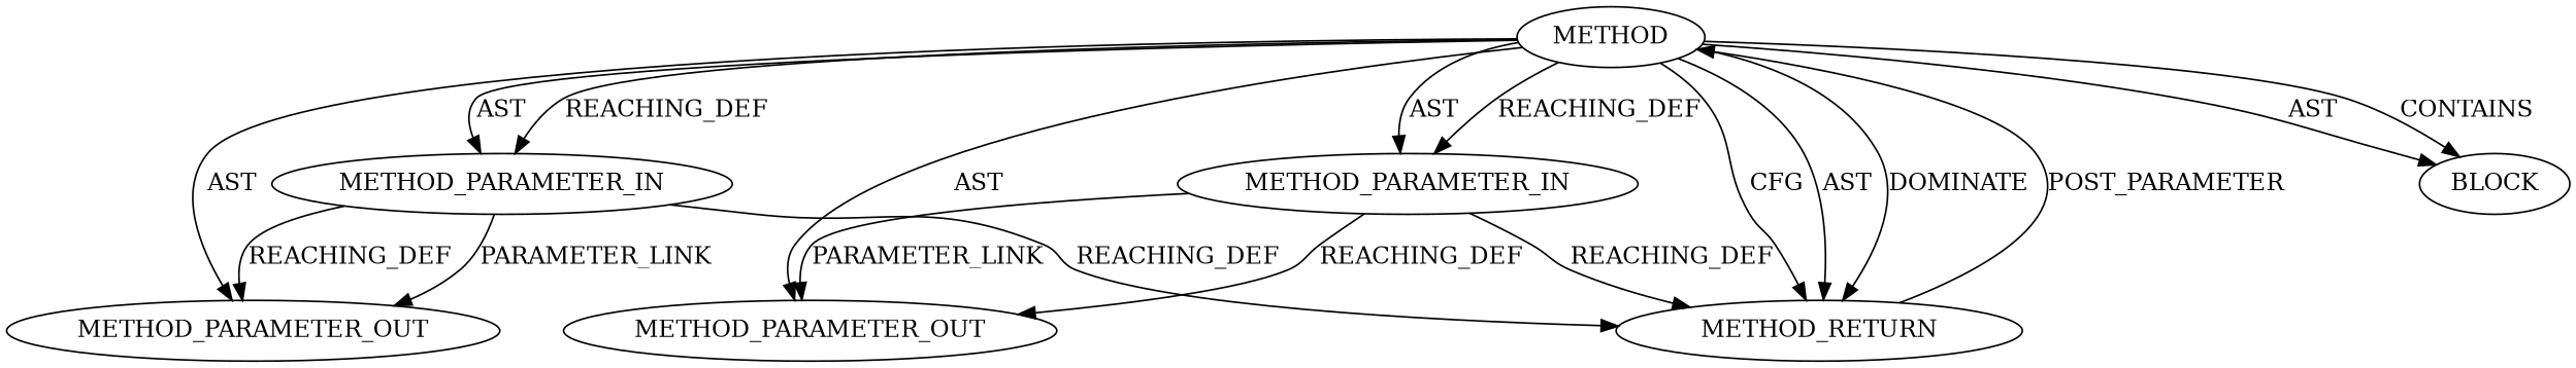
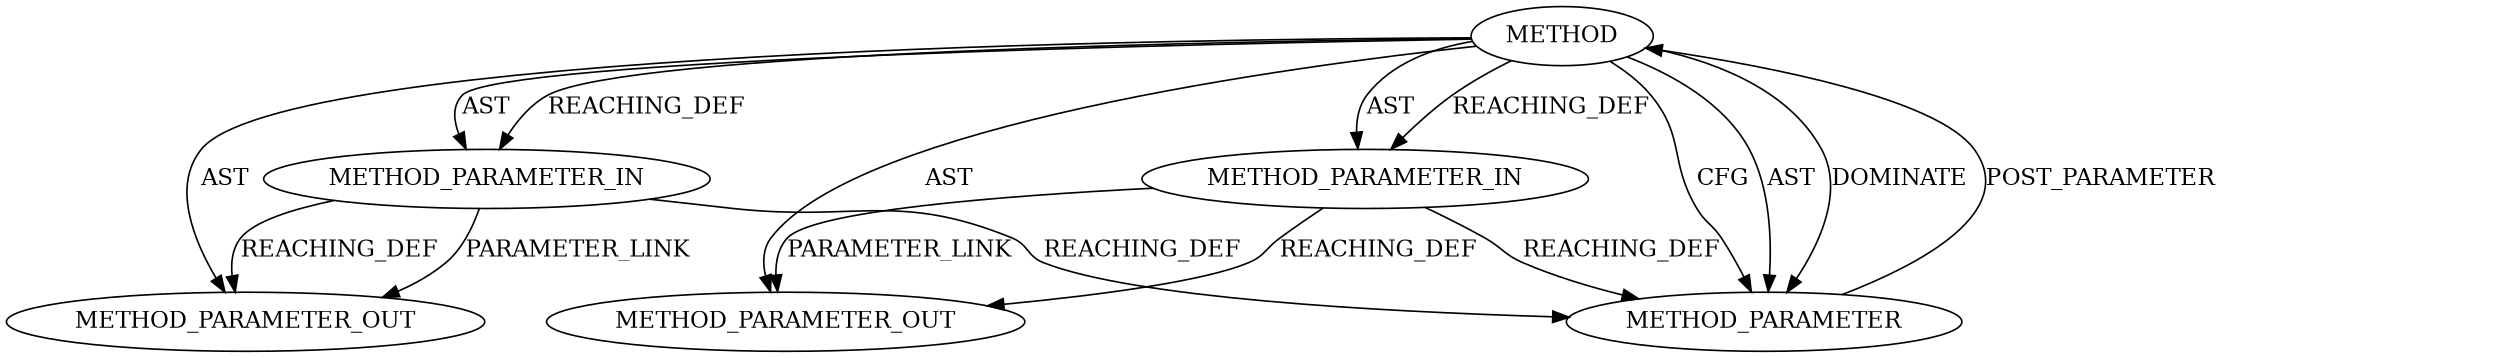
  digraph {
    node [CODE=p1 EVALUATION_STRATEGY=BY_VALUE IS_VARIADIC=false ORDER=1 TYPE_FULL_NAME=ANY]
    n1 [INDEX=1 NAME=p1 label=METHOD_PARAMETER_OUT]
    n2 [AST_PARENT_FULL_NAME="<global>" AST_PARENT_TYPE=NAMESPACE_BLOCK CODE="<empty>" FILENAME="<empty>" FULL_NAME="<operator>.notEquals" IS_EXTERNAL=true NAME="<operator>.notEquals" ORDER=0 label=METHOD EVALUATION_STRATEGY="" IS_VARIADIC="" TYPE_FULL_NAME=""]
    n3 [CODE=p2 INDEX=2 NAME=p2 ORDER=2 label=METHOD_PARAMETER_OUT]
    n4 [CODE=p2 INDEX=2 NAME=p2 ORDER=2 label=METHOD_PARAMETER_IN]
    n5 [INDEX=1 NAME=p1 label=METHOD_PARAMETER_IN]
-   n6 [ARGUMENT_INDEX=1 CODE="<empty>" label=BLOCK EVALUATION_STRATEGY="" IS_VARIADIC=""]
-   n7 [CODE=RET ORDER=2 label=METHOD_RETURN IS_VARIADIC=""]
+   n7 [CODE=RET ORDER=2 label=METHOD_PARAMETER IS_VARIADIC=""]
    n2 -> n1 [label=AST]
    n2 -> n3 [label=AST]
    n2 -> n4 [label=AST]
    n2 -> n4 [label=REACHING_DEF]
    n2 -> n5 [label=AST]
    n2 -> n5 [label=REACHING_DEF]
-   n2 -> n6 [label=AST]
-   n2 -> n6 [label=CONTAINS]
    n2 -> n7 [label=CFG]
    n2 -> n7 [label=AST]
    n2 -> n7 [label=DOMINATE]
    n4 -> n3 [VARIABLE=p2 label=REACHING_DEF]
    n4 -> n3 [label=PARAMETER_LINK]
    n4 -> n7 [VARIABLE=p2 label=REACHING_DEF]
    n5 -> n1 [label=PARAMETER_LINK]
    n5 -> n1 [VARIABLE=p1 label=REACHING_DEF]
    n5 -> n7 [VARIABLE=p1 label=REACHING_DEF]
    n7 -> n2 [label=POST_PARAMETER]
  }
